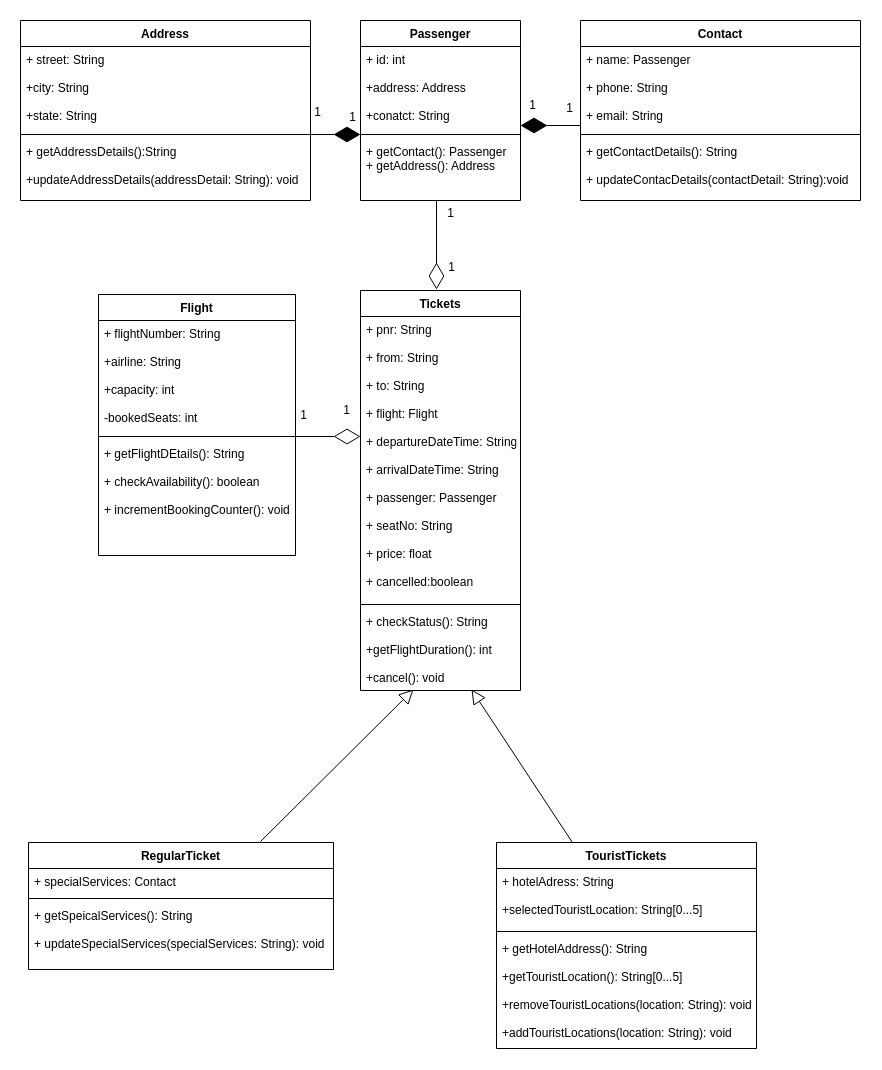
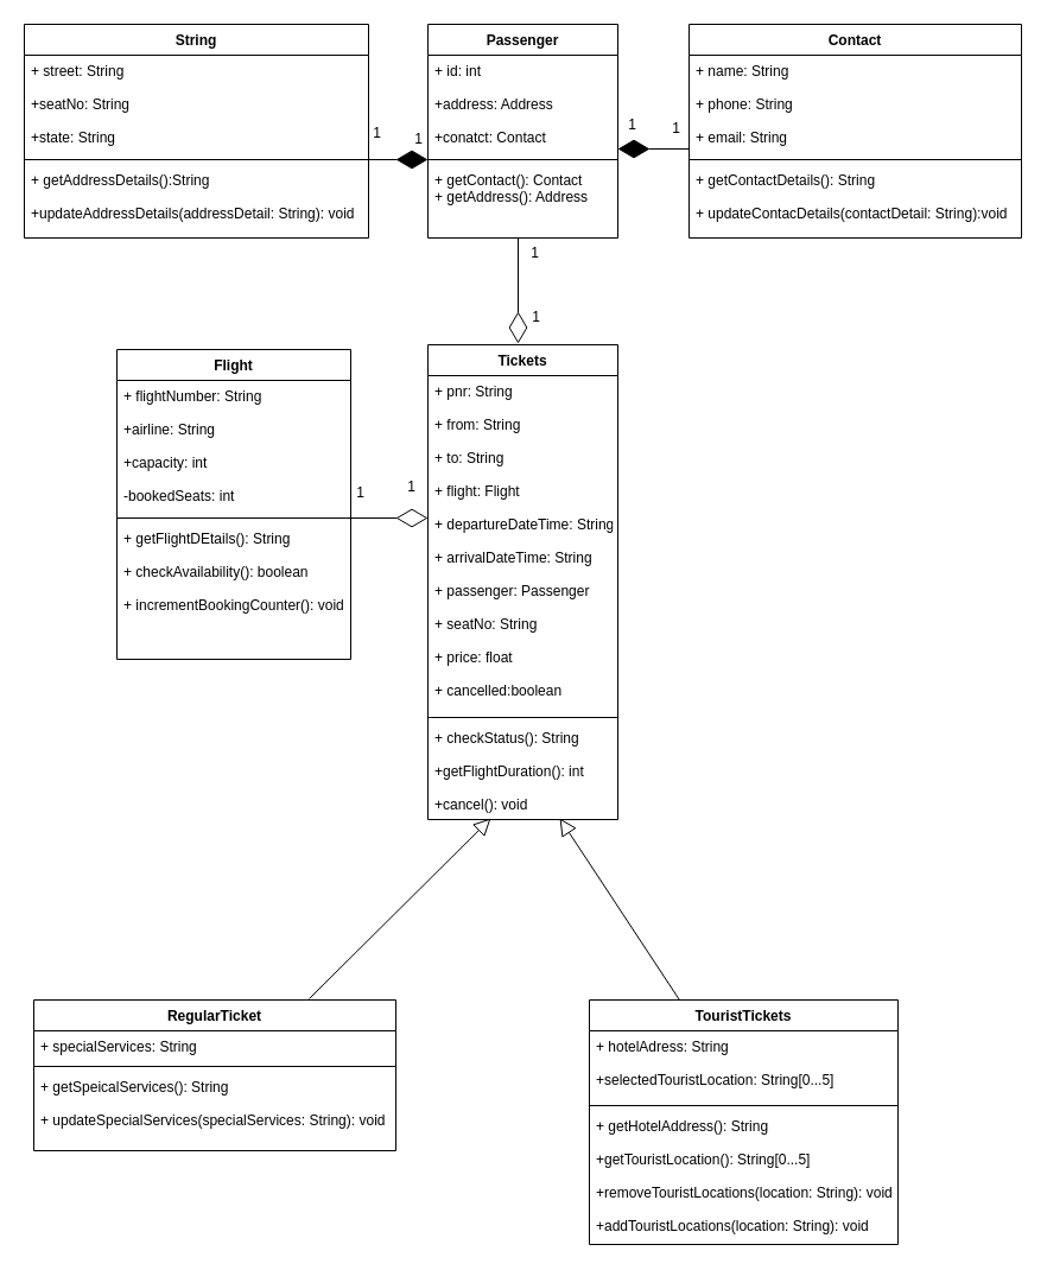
  <mxCell id="0" />
  <mxCell id="1" parent="0" />
- <mxCell id="2" value="Address" style="swimlane;fontStyle=1;align=center;verticalAlign=top;childLayout=stackLayout;horizontal=1;startSize=26;horizontalStack=0;resizeParent=1;resizeParentMax=0;resizeLast=0;collapsible=1;marginBottom=0;" parent="1" vertex="1"><mxGeometry x="20" y="20" width="290" height="180" as="geometry" /></mxCell>
- <mxCell id="3" value="+ street: String&#10;&#10;+city: String&#10;&#10;+state: String" style="text;strokeColor=none;fillColor=none;align=left;verticalAlign=top;spacingLeft=4;spacingRight=4;overflow=hidden;rotatable=0;points=[[0,0.5],[1,0.5]];portConstraint=eastwest;" parent="2" vertex="1"><mxGeometry y="26" width="290" height="84" as="geometry" /></mxCell>
+ <mxCell id="2" value="String" style="swimlane;fontStyle=1;align=center;verticalAlign=top;childLayout=stackLayout;horizontal=1;startSize=26;horizontalStack=0;resizeParent=1;resizeParentMax=0;resizeLast=0;collapsible=1;marginBottom=0;" parent="1" vertex="1"><mxGeometry x="20" y="20" width="290" height="180" as="geometry" /></mxCell>
+ <mxCell id="3" value="+ street: String&#10;&#10;+seatNo: String&#10;&#10;+state: String" style="text;strokeColor=none;fillColor=none;align=left;verticalAlign=top;spacingLeft=4;spacingRight=4;overflow=hidden;rotatable=0;points=[[0,0.5],[1,0.5]];portConstraint=eastwest;" parent="2" vertex="1"><mxGeometry y="26" width="290" height="84" as="geometry" /></mxCell>
  <mxCell id="4" value="" style="line;strokeWidth=1;fillColor=none;align=left;verticalAlign=middle;spacingTop=-1;spacingLeft=3;spacingRight=3;rotatable=0;labelPosition=right;points=[];portConstraint=eastwest;" parent="2" vertex="1"><mxGeometry y="110" width="290" height="8" as="geometry" /></mxCell>
  <mxCell id="5" value="+ getAddressDetails():String&#10;&#10;+updateAddressDetails(addressDetail: String): void&#10;" style="text;strokeColor=none;fillColor=none;align=left;verticalAlign=top;spacingLeft=4;spacingRight=4;overflow=hidden;rotatable=0;points=[[0,0.5],[1,0.5]];portConstraint=eastwest;" parent="2" vertex="1"><mxGeometry y="118" width="290" height="62" as="geometry" /></mxCell>
  <mxCell id="6" value="Contact" style="swimlane;fontStyle=1;align=center;verticalAlign=top;childLayout=stackLayout;horizontal=1;startSize=26;horizontalStack=0;resizeParent=1;resizeParentMax=0;resizeLast=0;collapsible=1;marginBottom=0;" parent="1" vertex="1"><mxGeometry x="580" y="20" width="280" height="180" as="geometry" /></mxCell>
- <mxCell id="7" value="+ name: Passenger&#10;&#10;+ phone: String&#10;&#10;+ email: String" style="text;strokeColor=none;fillColor=none;align=left;verticalAlign=top;spacingLeft=4;spacingRight=4;overflow=hidden;rotatable=0;points=[[0,0.5],[1,0.5]];portConstraint=eastwest;" parent="6" vertex="1"><mxGeometry y="26" width="280" height="84" as="geometry" /></mxCell>
+ <mxCell id="7" value="+ name: String&#10;&#10;+ phone: String&#10;&#10;+ email: String" style="text;strokeColor=none;fillColor=none;align=left;verticalAlign=top;spacingLeft=4;spacingRight=4;overflow=hidden;rotatable=0;points=[[0,0.5],[1,0.5]];portConstraint=eastwest;" parent="6" vertex="1"><mxGeometry y="26" width="280" height="84" as="geometry" /></mxCell>
  <mxCell id="8" value="" style="line;strokeWidth=1;fillColor=none;align=left;verticalAlign=middle;spacingTop=-1;spacingLeft=3;spacingRight=3;rotatable=0;labelPosition=right;points=[];portConstraint=eastwest;" parent="6" vertex="1"><mxGeometry y="110" width="280" height="8" as="geometry" /></mxCell>
  <mxCell id="9" value="+ getContactDetails(): String&#10;&#10;+ updateContacDetails(contactDetail: String):void" style="text;strokeColor=none;fillColor=none;align=left;verticalAlign=top;spacingLeft=4;spacingRight=4;overflow=hidden;rotatable=0;points=[[0,0.5],[1,0.5]];portConstraint=eastwest;" parent="6" vertex="1"><mxGeometry y="118" width="280" height="62" as="geometry" /></mxCell>
  <mxCell id="10" value="Flight" style="swimlane;fontStyle=1;align=center;verticalAlign=top;childLayout=stackLayout;horizontal=1;startSize=26;horizontalStack=0;resizeParent=1;resizeParentMax=0;resizeLast=0;collapsible=1;marginBottom=0;" parent="1" vertex="1"><mxGeometry x="98" y="294" width="197" height="261" as="geometry" /></mxCell>
  <mxCell id="11" value="+ flightNumber: String&#10;&#10;+airline: String&#10;&#10;+capacity: int&#10;&#10;-bookedSeats: int" style="text;strokeColor=none;fillColor=none;align=left;verticalAlign=top;spacingLeft=4;spacingRight=4;overflow=hidden;rotatable=0;points=[[0,0.5],[1,0.5]];portConstraint=eastwest;" parent="10" vertex="1"><mxGeometry y="26" width="197" height="112" as="geometry" /></mxCell>
  <mxCell id="12" value="" style="line;strokeWidth=1;fillColor=none;align=left;verticalAlign=middle;spacingTop=-1;spacingLeft=3;spacingRight=3;rotatable=0;labelPosition=right;points=[];portConstraint=eastwest;" parent="10" vertex="1"><mxGeometry y="138" width="197" height="8" as="geometry" /></mxCell>
  <mxCell id="13" value="+ getFlightDEtails(): String&#10;&#10;+ checkAvailability(): boolean&#10;&#10;+ incrementBookingCounter(): void" style="text;strokeColor=none;fillColor=none;align=left;verticalAlign=top;spacingLeft=4;spacingRight=4;overflow=hidden;rotatable=0;points=[[0,0.5],[1,0.5]];portConstraint=eastwest;" parent="10" vertex="1"><mxGeometry y="146" width="197" height="115" as="geometry" /></mxCell>
  <mxCell id="14" value="Passenger" style="swimlane;fontStyle=1;align=center;verticalAlign=top;childLayout=stackLayout;horizontal=1;startSize=26;horizontalStack=0;resizeParent=1;resizeParentMax=0;resizeLast=0;collapsible=1;marginBottom=0;" parent="1" vertex="1"><mxGeometry x="360" y="20" width="160" height="180" as="geometry" /></mxCell>
- <mxCell id="15" value="+ id: int&#10;&#10;+address: Address&#10;&#10;+conatct: String" style="text;strokeColor=none;fillColor=none;align=left;verticalAlign=top;spacingLeft=4;spacingRight=4;overflow=hidden;rotatable=0;points=[[0,0.5],[1,0.5]];portConstraint=eastwest;" parent="14" vertex="1"><mxGeometry y="26" width="160" height="84" as="geometry" /></mxCell>
+ <mxCell id="15" value="+ id: int&#10;&#10;+address: Address&#10;&#10;+conatct: Contact" style="text;strokeColor=none;fillColor=none;align=left;verticalAlign=top;spacingLeft=4;spacingRight=4;overflow=hidden;rotatable=0;points=[[0,0.5],[1,0.5]];portConstraint=eastwest;" parent="14" vertex="1"><mxGeometry y="26" width="160" height="84" as="geometry" /></mxCell>
  <mxCell id="16" value="" style="line;strokeWidth=1;fillColor=none;align=left;verticalAlign=middle;spacingTop=-1;spacingLeft=3;spacingRight=3;rotatable=0;labelPosition=right;points=[];portConstraint=eastwest;" parent="14" vertex="1"><mxGeometry y="110" width="160" height="8" as="geometry" /></mxCell>
- <mxCell id="17" value="+ getContact(): Passenger&#10;+ getAddress(): Address&#10;" style="text;strokeColor=none;fillColor=none;align=left;verticalAlign=top;spacingLeft=4;spacingRight=4;overflow=hidden;rotatable=0;points=[[0,0.5],[1,0.5]];portConstraint=eastwest;" parent="14" vertex="1"><mxGeometry y="118" width="160" height="62" as="geometry" /></mxCell>
+ <mxCell id="17" value="+ getContact(): Contact&#10;+ getAddress(): Address&#10;" style="text;strokeColor=none;fillColor=none;align=left;verticalAlign=top;spacingLeft=4;spacingRight=4;overflow=hidden;rotatable=0;points=[[0,0.5],[1,0.5]];portConstraint=eastwest;" parent="14" vertex="1"><mxGeometry y="118" width="160" height="62" as="geometry" /></mxCell>
  <mxCell id="18" value="Tickets" style="swimlane;fontStyle=1;align=center;verticalAlign=top;childLayout=stackLayout;horizontal=1;startSize=26;horizontalStack=0;resizeParent=1;resizeParentMax=0;resizeLast=0;collapsible=1;marginBottom=0;" parent="1" vertex="1"><mxGeometry x="360" y="290" width="160" height="400" as="geometry" /></mxCell>
  <mxCell id="19" value="+ pnr: String&#10;&#10;+ from: String&#10;&#10;+ to: String&#10;&#10;+ flight: Flight&#10;&#10;+ departureDateTime: String&#10;&#10;+ arrivalDateTime: String&#10;&#10;+ passenger: Passenger&#10;&#10;+ seatNo: String&#10;&#10;+ price: float&#10;&#10;+ cancelled:boolean" style="text;strokeColor=none;fillColor=none;align=left;verticalAlign=top;spacingLeft=4;spacingRight=4;overflow=hidden;rotatable=0;points=[[0,0.5],[1,0.5]];portConstraint=eastwest;" parent="18" vertex="1"><mxGeometry y="26" width="160" height="284" as="geometry" /></mxCell>
  <mxCell id="20" value="" style="line;strokeWidth=1;fillColor=none;align=left;verticalAlign=middle;spacingTop=-1;spacingLeft=3;spacingRight=3;rotatable=0;labelPosition=right;points=[];portConstraint=eastwest;" parent="18" vertex="1"><mxGeometry y="310" width="160" height="8" as="geometry" /></mxCell>
  <mxCell id="21" value="+ checkStatus(): String&#10;&#10;+getFlightDuration(): int&#10;&#10;+cancel(): void" style="text;strokeColor=none;fillColor=none;align=left;verticalAlign=top;spacingLeft=4;spacingRight=4;overflow=hidden;rotatable=0;points=[[0,0.5],[1,0.5]];portConstraint=eastwest;" parent="18" vertex="1"><mxGeometry y="318" width="160" height="82" as="geometry" /></mxCell>
  <mxCell id="22" value="RegularTicket" style="swimlane;fontStyle=1;align=center;verticalAlign=top;childLayout=stackLayout;horizontal=1;startSize=26;horizontalStack=0;resizeParent=1;resizeParentMax=0;resizeLast=0;collapsible=1;marginBottom=0;" parent="1" vertex="1"><mxGeometry x="28" y="842" width="305" height="127" as="geometry" /></mxCell>
- <mxCell id="23" value="+ specialServices: Contact" style="text;strokeColor=none;fillColor=none;align=left;verticalAlign=top;spacingLeft=4;spacingRight=4;overflow=hidden;rotatable=0;points=[[0,0.5],[1,0.5]];portConstraint=eastwest;" parent="22" vertex="1"><mxGeometry y="26" width="305" height="26" as="geometry" /></mxCell>
+ <mxCell id="23" value="+ specialServices: String" style="text;strokeColor=none;fillColor=none;align=left;verticalAlign=top;spacingLeft=4;spacingRight=4;overflow=hidden;rotatable=0;points=[[0,0.5],[1,0.5]];portConstraint=eastwest;" parent="22" vertex="1"><mxGeometry y="26" width="305" height="26" as="geometry" /></mxCell>
  <mxCell id="24" value="" style="line;strokeWidth=1;fillColor=none;align=left;verticalAlign=middle;spacingTop=-1;spacingLeft=3;spacingRight=3;rotatable=0;labelPosition=right;points=[];portConstraint=eastwest;" parent="22" vertex="1"><mxGeometry y="52" width="305" height="8" as="geometry" /></mxCell>
  <mxCell id="25" value="+ getSpeicalServices(): String&#10;&#10;+ updateSpecialServices(specialServices: String): void" style="text;strokeColor=none;fillColor=none;align=left;verticalAlign=top;spacingLeft=4;spacingRight=4;overflow=hidden;rotatable=0;points=[[0,0.5],[1,0.5]];portConstraint=eastwest;" parent="22" vertex="1"><mxGeometry y="60" width="305" height="67" as="geometry" /></mxCell>
  <mxCell id="26" value="TouristTickets" style="swimlane;fontStyle=1;align=center;verticalAlign=top;childLayout=stackLayout;horizontal=1;startSize=26;horizontalStack=0;resizeParent=1;resizeParentMax=0;resizeLast=0;collapsible=1;marginBottom=0;" parent="1" vertex="1"><mxGeometry x="496" y="842" width="260" height="206" as="geometry" /></mxCell>
  <mxCell id="27" value="+ hotelAdress: String&#10;&#10;+selectedTouristLocation: String[0...5]" style="text;strokeColor=none;fillColor=none;align=left;verticalAlign=top;spacingLeft=4;spacingRight=4;overflow=hidden;rotatable=0;points=[[0,0.5],[1,0.5]];portConstraint=eastwest;" parent="26" vertex="1"><mxGeometry y="26" width="260" height="59" as="geometry" /></mxCell>
  <mxCell id="28" value="" style="line;strokeWidth=1;fillColor=none;align=left;verticalAlign=middle;spacingTop=-1;spacingLeft=3;spacingRight=3;rotatable=0;labelPosition=right;points=[];portConstraint=eastwest;" parent="26" vertex="1"><mxGeometry y="85" width="260" height="8" as="geometry" /></mxCell>
  <mxCell id="29" value="+ getHotelAddress(): String&#10;&#10;+getTouristLocation(): String[0...5]&#10;&#10;+removeTouristLocations(location: String): void&#10;&#10;+addTouristLocations(location: String): void" style="text;strokeColor=none;fillColor=none;align=left;verticalAlign=top;spacingLeft=4;spacingRight=4;overflow=hidden;rotatable=0;points=[[0,0.5],[1,0.5]];portConstraint=eastwest;" parent="26" vertex="1"><mxGeometry y="93" width="260" height="113" as="geometry" /></mxCell>
  <mxCell id="30" value="" style="endArrow=diamondThin;endFill=1;endSize=24;html=1;" edge="1" parent="1"><mxGeometry width="160" relative="1" as="geometry"><mxPoint x="580" y="125" as="sourcePoint" /><mxPoint x="520" y="125" as="targetPoint" /></mxGeometry></mxCell>
  <mxCell id="31" value="" style="endArrow=diamondThin;endFill=1;endSize=24;html=1;" edge="1" parent="1"><mxGeometry width="160" relative="1" as="geometry"><mxPoint x="309" y="134" as="sourcePoint" /><mxPoint x="360" y="134" as="targetPoint" /></mxGeometry></mxCell>
  <mxCell id="32" value="1" style="text;html=1;align=center;verticalAlign=middle;resizable=0;points=[];autosize=1;strokeColor=none;" vertex="1" parent="1"><mxGeometry x="343" y="108" width="17" height="18" as="geometry" /></mxCell>
  <mxCell id="33" value="1" style="text;html=1;align=center;verticalAlign=middle;resizable=0;points=[];autosize=1;strokeColor=none;" vertex="1" parent="1"><mxGeometry x="308" y="103" width="17" height="18" as="geometry" /></mxCell>
  <mxCell id="34" value="1" style="text;html=1;align=center;verticalAlign=middle;resizable=0;points=[];autosize=1;strokeColor=none;" vertex="1" parent="1"><mxGeometry x="560" y="99" width="17" height="18" as="geometry" /></mxCell>
  <mxCell id="35" value="1" style="text;html=1;align=center;verticalAlign=middle;resizable=0;points=[];autosize=1;strokeColor=none;" vertex="1" parent="1"><mxGeometry x="523" y="96" width="17" height="18" as="geometry" /></mxCell>
  <mxCell id="36" value="" style="endArrow=diamondThin;endFill=0;endSize=24;html=1;" edge="1" parent="1"><mxGeometry width="160" relative="1" as="geometry"><mxPoint x="289" y="436" as="sourcePoint" /><mxPoint x="360" y="436" as="targetPoint" /></mxGeometry></mxCell>
  <mxCell id="37" value="1" style="text;html=1;align=center;verticalAlign=middle;resizable=0;points=[];autosize=1;strokeColor=none;" vertex="1" parent="1"><mxGeometry x="294" y="406" width="17" height="18" as="geometry" /></mxCell>
  <mxCell id="38" value="1" style="text;html=1;align=center;verticalAlign=middle;resizable=0;points=[];autosize=1;strokeColor=none;" vertex="1" parent="1"><mxGeometry x="337" y="401" width="17" height="18" as="geometry" /></mxCell>
  <mxCell id="39" value="" style="endArrow=diamondThin;endFill=0;endSize=24;html=1;" edge="1" parent="1"><mxGeometry width="160" relative="1" as="geometry"><mxPoint x="436" y="200" as="sourcePoint" /><mxPoint x="436" y="289" as="targetPoint" /></mxGeometry></mxCell>
  <mxCell id="40" value="1" style="text;html=1;align=center;verticalAlign=middle;resizable=0;points=[];autosize=1;strokeColor=none;" vertex="1" parent="1"><mxGeometry x="441" y="204" width="17" height="18" as="geometry" /></mxCell>
  <mxCell id="41" value="1" style="text;html=1;align=center;verticalAlign=middle;resizable=0;points=[];autosize=1;strokeColor=none;" vertex="1" parent="1"><mxGeometry x="442" y="258" width="17" height="18" as="geometry" /></mxCell>
  <mxCell id="42" value="" style="endArrow=block;endFill=0;endSize=12;html=1;exitX=0.292;exitY=0;exitDx=0;exitDy=0;exitPerimeter=0;entryX=0.694;entryY=0.988;entryDx=0;entryDy=0;entryPerimeter=0;" edge="1" parent="1" source="26" target="21"><mxGeometry width="160" relative="1" as="geometry"><mxPoint x="597" y="835" as="sourcePoint" /><mxPoint x="501" y="754" as="targetPoint" /></mxGeometry></mxCell>
  <mxCell id="43" value="" style="endArrow=block;endFill=0;endSize=12;html=1;entryX=0.331;entryY=0.988;entryDx=0;entryDy=0;entryPerimeter=0;" edge="1" parent="1" target="21"><mxGeometry width="160" relative="1" as="geometry"><mxPoint x="260" y="841" as="sourcePoint" /><mxPoint x="494" y="721" as="targetPoint" /></mxGeometry></mxCell>
